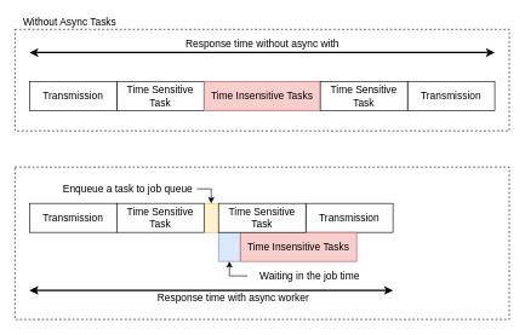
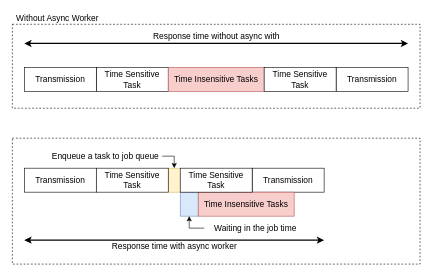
  <mxCell id="0" />
  <mxCell id="1" parent="0" />
  <mxCell id="2" value="" style="rounded=0;whiteSpace=wrap;html=1;fontSize=14;fillColor=none;dashed=1;" vertex="1" parent="1"><mxGeometry x="20" y="230" width="680" height="210" as="geometry" /></mxCell>
  <mxCell id="3" value="" style="rounded=0;whiteSpace=wrap;html=1;fontSize=14;fillColor=none;dashed=1;" vertex="1" parent="1"><mxGeometry x="20" y="40" width="680" height="140" as="geometry" /></mxCell>
  <mxCell id="4" value="Time Sensitive Task" style="rounded=0;whiteSpace=wrap;html=1;fontSize=14;" vertex="1" parent="1"><mxGeometry x="160" y="112" width="120" height="40" as="geometry" /></mxCell>
  <mxCell id="5" value="Time Insensitive Tasks" style="rounded=0;whiteSpace=wrap;html=1;fontSize=14;fillColor=#f8cecc;strokeColor=#b85450;" vertex="1" parent="1"><mxGeometry x="280" y="112" width="160" height="40" as="geometry" /></mxCell>
  <mxCell id="6" value="" style="endArrow=classic;startArrow=classic;html=1;fontSize=14;strokeWidth=2;" edge="1" parent="1"><mxGeometry width="50" height="50" relative="1" as="geometry"><mxPoint x="40" y="72" as="sourcePoint" /><mxPoint x="680" y="72" as="targetPoint" /></mxGeometry></mxCell>
  <mxCell id="7" value="Response time without async with" style="text;html=1;align=center;verticalAlign=middle;resizable=0;points=[];autosize=1;fontSize=14;" vertex="1" parent="1"><mxGeometry x="240" y="50" width="240" height="20" as="geometry" /></mxCell>
  <mxCell id="8" value="Transmission" style="rounded=0;whiteSpace=wrap;html=1;fontSize=14;" vertex="1" parent="1"><mxGeometry x="40" y="112" width="120" height="40" as="geometry" /></mxCell>
  <mxCell id="9" value="Transmission" style="rounded=0;whiteSpace=wrap;html=1;fontSize=14;" vertex="1" parent="1"><mxGeometry x="560" y="112" width="120" height="40" as="geometry" /></mxCell>
  <mxCell id="10" value="Transmission" style="rounded=0;whiteSpace=wrap;html=1;fontSize=14;" vertex="1" parent="1"><mxGeometry x="40" y="280" width="120" height="40" as="geometry" /></mxCell>
  <mxCell id="11" value="Transmission" style="rounded=0;whiteSpace=wrap;html=1;fontSize=14;" vertex="1" parent="1"><mxGeometry x="420" y="280" width="120" height="40" as="geometry" /></mxCell>
  <mxCell id="12" value="" style="rounded=0;whiteSpace=wrap;html=1;fontSize=14;fillColor=#fff2cc;strokeColor=#d6b656;" vertex="1" parent="1"><mxGeometry x="280" y="280" width="20" height="40" as="geometry" /></mxCell>
  <mxCell id="13" style="edgeStyle=orthogonalEdgeStyle;rounded=0;orthogonalLoop=1;jettySize=auto;html=1;entryX=0.5;entryY=0;entryDx=0;entryDy=0;fontSize=14;" edge="1" parent="1" source="14" target="12"><mxGeometry relative="1" as="geometry" /></mxCell>
  <mxCell id="14" value="Enqueue a task to job queue" style="text;html=1;align=center;verticalAlign=middle;resizable=0;points=[];autosize=1;fontSize=14;" vertex="1" parent="1"><mxGeometry x="80" y="250" width="190" height="20" as="geometry" /></mxCell>
  <mxCell id="15" value="" style="rounded=0;whiteSpace=wrap;html=1;fontSize=14;fillColor=#dae8fc;strokeColor=#6c8ebf;" vertex="1" parent="1"><mxGeometry x="300" y="320" width="30" height="40" as="geometry" /></mxCell>
  <mxCell id="16" value="Time Insensitive Tasks" style="rounded=0;whiteSpace=wrap;html=1;fontSize=14;fillColor=#f8cecc;strokeColor=#b85450;" vertex="1" parent="1"><mxGeometry x="330" y="320" width="160" height="40" as="geometry" /></mxCell>
  <mxCell id="17" style="edgeStyle=orthogonalEdgeStyle;rounded=0;orthogonalLoop=1;jettySize=auto;html=1;entryX=0.5;entryY=1;entryDx=0;entryDy=0;fontSize=14;" edge="1" parent="1" source="18" target="15"><mxGeometry relative="1" as="geometry" /></mxCell>
  <mxCell id="18" value="Waiting in the job time" style="text;html=1;align=center;verticalAlign=middle;resizable=0;points=[];autosize=1;fontSize=14;" vertex="1" parent="1"><mxGeometry x="340" y="370" width="170" height="20" as="geometry" /></mxCell>
  <mxCell id="19" value="" style="endArrow=classic;startArrow=classic;html=1;fontSize=14;strokeWidth=2;" edge="1" parent="1"><mxGeometry width="50" height="50" relative="1" as="geometry"><mxPoint x="40" y="400" as="sourcePoint" /><mxPoint x="540" y="400" as="targetPoint" /></mxGeometry></mxCell>
- <mxCell id="20" value="Response time with async worker" style="text;html=1;align=center;verticalAlign=middle;resizable=0;points=[];autosize=1;fontSize=14;" vertex="1" parent="1"><mxGeometry x="210" y="400" width="220" height="20" as="geometry" /></mxCell>
- <mxCell id="21" value="Without Async Tasks" style="text;html=1;align=center;verticalAlign=middle;resizable=0;points=[];autosize=1;fontSize=14;" vertex="1" parent="1"><mxGeometry x="20" y="20" width="150" height="20" as="geometry" /></mxCell>
+ <mxCell id="20" value="Response time with async worker" style="text;html=1;align=center;verticalAlign=middle;resizable=0;points=[];autosize=1;fontSize=14;" vertex="1" parent="1"><mxGeometry x="180" y="400" width="220" height="20" as="geometry" /></mxCell>
+ <mxCell id="21" value="Without Async Worker" style="text;html=1;align=center;verticalAlign=middle;resizable=0;points=[];autosize=1;fontSize=14;" vertex="1" parent="1"><mxGeometry x="20" y="20" width="150" height="20" as="geometry" /></mxCell>
  <mxCell id="22" value="Time Sensitive Task" style="rounded=0;whiteSpace=wrap;html=1;fontSize=14;" vertex="1" parent="1"><mxGeometry x="440" y="112" width="120" height="40" as="geometry" /></mxCell>
  <mxCell id="23" value="Time Sensitive Task" style="rounded=0;whiteSpace=wrap;html=1;fontSize=14;" vertex="1" parent="1"><mxGeometry x="160" y="280" width="120" height="40" as="geometry" /></mxCell>
  <mxCell id="24" value="Time Sensitive Task" style="rounded=0;whiteSpace=wrap;html=1;fontSize=14;" vertex="1" parent="1"><mxGeometry x="300" y="280" width="120" height="40" as="geometry" /></mxCell>
